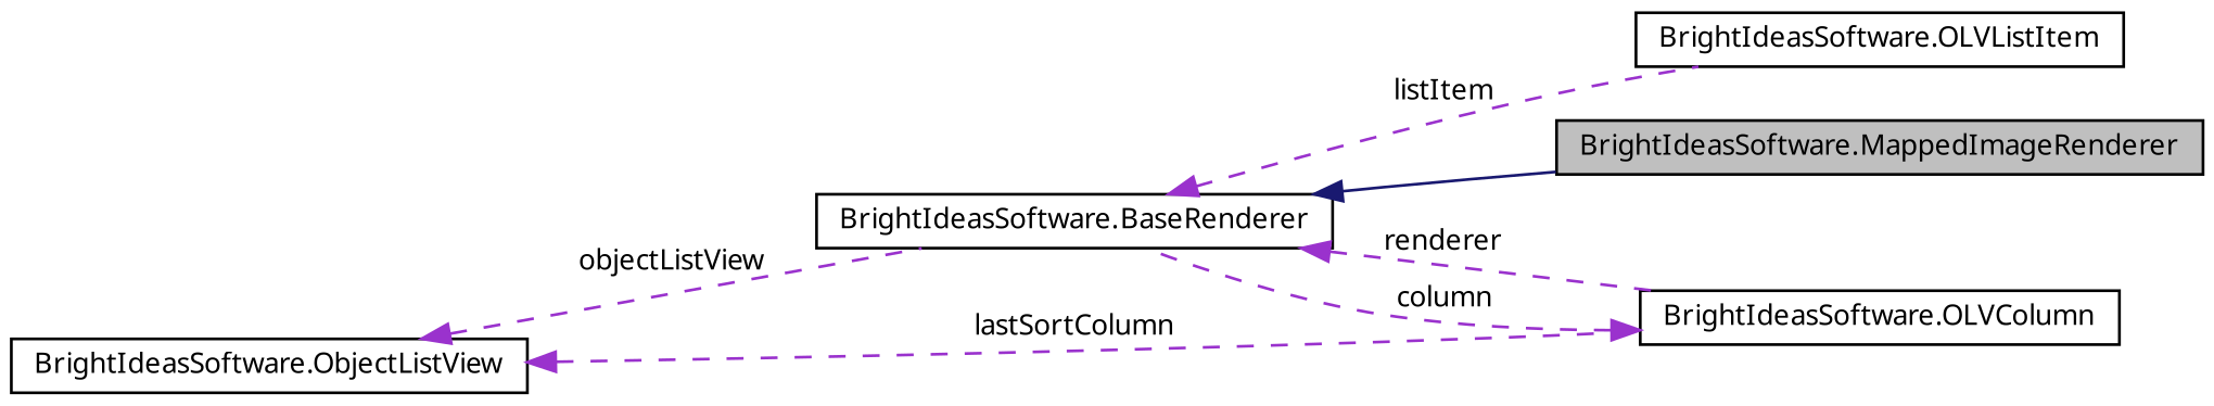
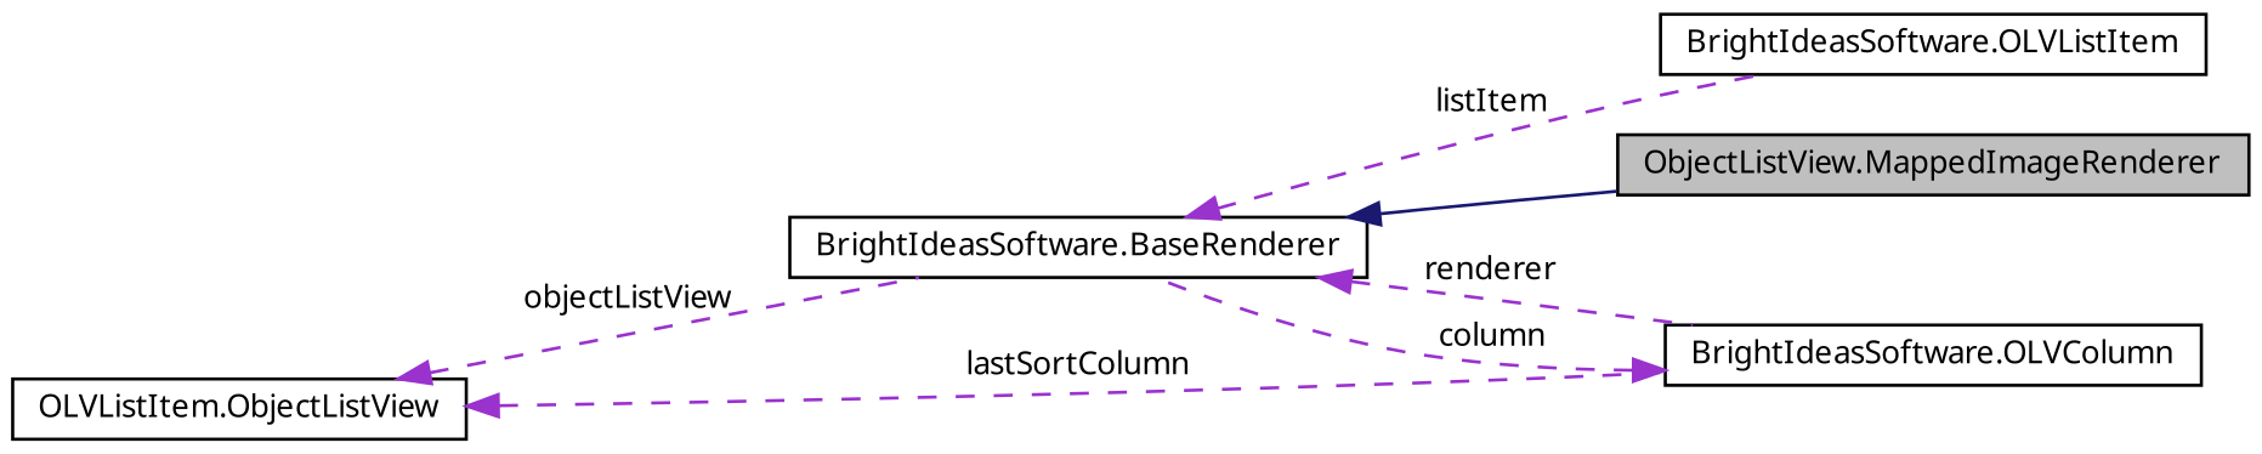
  digraph {
    rankdir=LR
    node [color=black fillcolor=white fontname="FreeSans.ttf" fontsize=10 shape=record style=filled]
    edge [color=darkorchid3 dir=back fontname="FreeSans.ttf" fontsize=10 labelfontname="FreeSans.ttf" labelfontsize=10 style=dashed]
-   n1 [fillcolor=grey75 fontcolor=black height=0.2 label="BrightIdeasSoftware.MappedImageRenderer" width=0.4]
+   n1 [fillcolor=grey75 fontcolor=black height=0.2 label="ObjectListView.MappedImageRenderer" width=0.4]
    n2 [height=0.2 label="BrightIdeasSoftware.BaseRenderer" width=0.4]
    n3 [height=0.2 label="BrightIdeasSoftware.OLVColumn" width=0.4]
    n4 [height=0.2 label="BrightIdeasSoftware.OLVListItem" width=0.4]
-   n5 [height=0.2 label="BrightIdeasSoftware.ObjectListView" width=0.4]
+   n5 [height=0.2 label="OLVListItem.ObjectListView" width=0.4]
    n2 -> n1 [color=midnightblue style=solid]
    n2 -> n3 [label=renderer]
    n2 -> n4 [label=listItem]
    n3 -> n2 [label=column]
    n5 -> n2 [label=objectListView]
    n5 -> n3 [label=lastSortColumn]
  }
